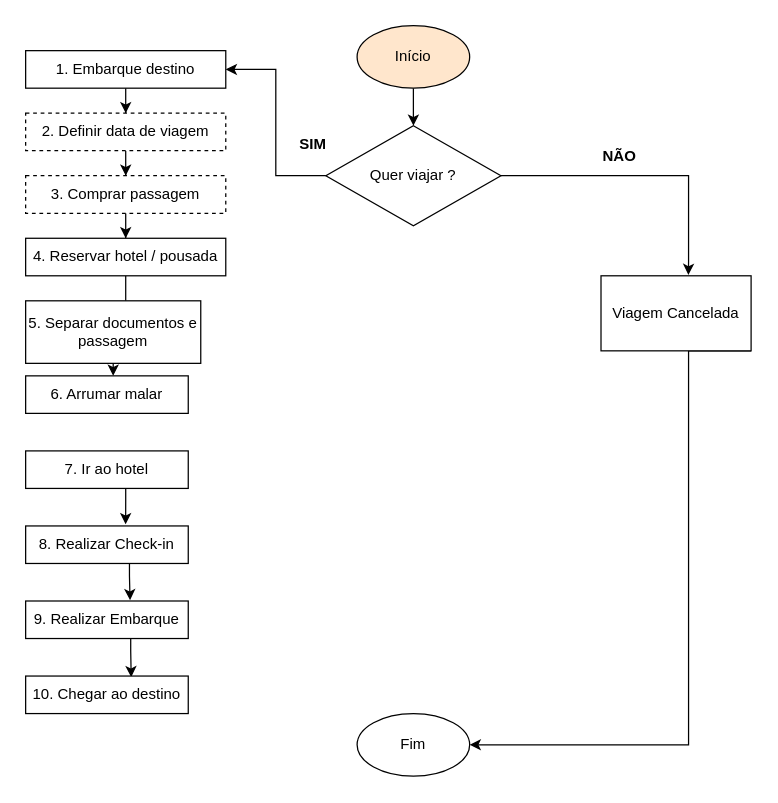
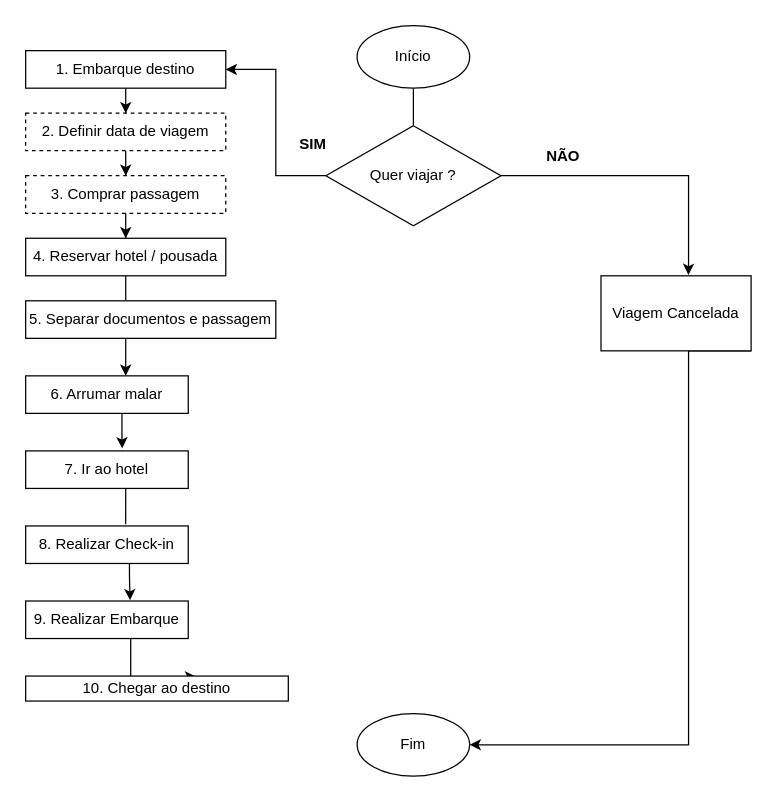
  <mxCell id="0" />
  <mxCell id="1" parent="0" />
- <mxCell id="2" value="" style="edgeStyle=orthogonalEdgeStyle;rounded=0;orthogonalLoop=1;jettySize=auto;html=1;" parent="1" source="3" target="6" edge="1"><mxGeometry relative="1" as="geometry" /></mxCell>
- <mxCell id="3" value="Início" style="ellipse;whiteSpace=wrap;html=1;fillColor=#ffe6cc;" parent="1" vertex="1"><mxGeometry x="285" y="20" width="90" height="50" as="geometry" /></mxCell>
+ <mxCell id="2" value="" style="edgeStyle=orthogonalEdgeStyle;rounded=0;orthogonalLoop=1;jettySize=auto;html=1;endArrow=none;" parent="1" source="3" target="6" edge="1"><mxGeometry relative="1" as="geometry" /></mxCell>
+ <mxCell id="3" value="Início" style="ellipse;whiteSpace=wrap;html=1;" parent="1" vertex="1"><mxGeometry x="285" y="20" width="90" height="50" as="geometry" /></mxCell>
  <mxCell id="4" value="Fim" style="ellipse;whiteSpace=wrap;html=1;" parent="1" vertex="1"><mxGeometry x="285" y="570" width="90" height="50" as="geometry" /></mxCell>
  <mxCell id="5" style="edgeStyle=orthogonalEdgeStyle;rounded=0;orthogonalLoop=1;jettySize=auto;html=1;entryX=1;entryY=0.5;entryDx=0;entryDy=0;" parent="1" source="6" target="8" edge="1"><mxGeometry relative="1" as="geometry" /></mxCell>
  <mxCell id="6" value="Quer viajar ?" style="rhombus;whiteSpace=wrap;html=1;" parent="1" vertex="1"><mxGeometry x="260" y="100" width="140" height="80" as="geometry" /></mxCell>
  <mxCell id="7" value="" style="edgeStyle=orthogonalEdgeStyle;rounded=0;orthogonalLoop=1;jettySize=auto;html=1;entryX=0.5;entryY=0;entryDx=0;entryDy=0;" parent="1" source="8" target="15" edge="1"><mxGeometry relative="1" as="geometry"><Array as="points" /></mxGeometry></mxCell>
  <mxCell id="8" value="1. Embarque destino" style="rounded=0;whiteSpace=wrap;html=1;" parent="1" vertex="1"><mxGeometry x="20" y="40" width="160" height="30" as="geometry" /></mxCell>
  <mxCell id="9" value="&lt;b&gt;SIM&lt;/b&gt;" style="text;html=1;align=center;verticalAlign=middle;whiteSpace=wrap;rounded=0;" parent="1" vertex="1"><mxGeometry x="220" y="100" width="60" height="30" as="geometry" /></mxCell>
  <mxCell id="10" style="edgeStyle=orthogonalEdgeStyle;rounded=0;orthogonalLoop=1;jettySize=auto;html=1;entryX=1;entryY=0.5;entryDx=0;entryDy=0;exitX=0.59;exitY=0.996;exitDx=0;exitDy=0;exitPerimeter=0;" parent="1" target="4" edge="1"><mxGeometry relative="1" as="geometry"><mxPoint x="600" y="280" as="sourcePoint" /><mxPoint x="424.2" y="595.24" as="targetPoint" /><Array as="points"><mxPoint x="550" y="280" /><mxPoint x="550" y="595" /></Array></mxGeometry></mxCell>
  <mxCell id="11" value="Viagem Cancelada" style="rounded=0;whiteSpace=wrap;html=1;" parent="1" vertex="1"><mxGeometry x="480" y="220" width="120" height="60" as="geometry" /></mxCell>
  <mxCell id="12" style="edgeStyle=orthogonalEdgeStyle;rounded=0;orthogonalLoop=1;jettySize=auto;html=1;entryX=0.582;entryY=-0.011;entryDx=0;entryDy=0;entryPerimeter=0;" parent="1" source="6" target="11" edge="1"><mxGeometry relative="1" as="geometry"><Array as="points"><mxPoint x="550" y="140" /><mxPoint x="550" y="209" /></Array></mxGeometry></mxCell>
- <mxCell id="13" value="&lt;b&gt;NÃO&lt;/b&gt;" style="text;html=1;align=center;verticalAlign=middle;whiteSpace=wrap;rounded=0;" parent="1" vertex="1"><mxGeometry x="465" y="110" width="60" height="30" as="geometry" /></mxCell>
+ <mxCell id="13" value="&lt;b&gt;NÃO&lt;/b&gt;" style="text;html=1;align=center;verticalAlign=middle;whiteSpace=wrap;rounded=0;" parent="1" vertex="1"><mxGeometry x="420" y="110" width="60" height="30" as="geometry" /></mxCell>
  <mxCell id="14" value="" style="edgeStyle=orthogonalEdgeStyle;rounded=0;orthogonalLoop=1;jettySize=auto;html=1;entryX=0.5;entryY=0;entryDx=0;entryDy=0;" parent="1" source="15" target="17" edge="1"><mxGeometry relative="1" as="geometry"><Array as="points" /></mxGeometry></mxCell>
  <mxCell id="15" value="2. Definir data de viagem" style="rounded=0;whiteSpace=wrap;html=1;dashed=1;" parent="1" vertex="1"><mxGeometry x="20" y="90" width="160" height="30" as="geometry" /></mxCell>
  <mxCell id="16" style="edgeStyle=orthogonalEdgeStyle;rounded=0;orthogonalLoop=1;jettySize=auto;html=1;entryX=0.5;entryY=0;entryDx=0;entryDy=0;" parent="1" source="17" target="19" edge="1"><mxGeometry relative="1" as="geometry" /></mxCell>
  <mxCell id="17" value="3. Comprar passagem" style="rounded=0;whiteSpace=wrap;html=1;dashed=1;" parent="1" vertex="1"><mxGeometry x="20" y="140" width="160" height="30" as="geometry" /></mxCell>
  <mxCell id="18" value="" style="edgeStyle=orthogonalEdgeStyle;rounded=0;orthogonalLoop=1;jettySize=auto;html=1;endArrow=none;" parent="1" source="19" target="21" edge="1"><mxGeometry relative="1" as="geometry"><Array as="points"><mxPoint x="110" y="270" /><mxPoint x="110" y="270" /></Array></mxGeometry></mxCell>
  <mxCell id="19" value="4. Reservar hotel / pousada" style="rounded=0;whiteSpace=wrap;html=1;" parent="1" vertex="1"><mxGeometry x="20" y="190" width="160" height="30" as="geometry" /></mxCell>
  <mxCell id="20" style="edgeStyle=orthogonalEdgeStyle;rounded=0;orthogonalLoop=1;jettySize=auto;html=1;" parent="1" source="21" target="23" edge="1"><mxGeometry relative="1" as="geometry"><Array as="points"><mxPoint x="100" y="290" /><mxPoint x="100" y="290" /></Array></mxGeometry></mxCell>
- <mxCell id="21" value="5. Separar documentos e passagem" style="rounded=0;whiteSpace=wrap;html=1;" parent="1" vertex="1"><mxGeometry x="20" y="240" width="140" height="50" as="geometry" /></mxCell>
+ <mxCell id="21" value="5. Separar documentos e passagem" style="rounded=0;whiteSpace=wrap;html=1;" parent="1" vertex="1"><mxGeometry x="20" y="240" width="200" height="30" as="geometry" /></mxCell>
+ <mxCell id="22" style="edgeStyle=orthogonalEdgeStyle;rounded=0;orthogonalLoop=1;jettySize=auto;html=1;entryX=0.594;entryY=-0.067;entryDx=0;entryDy=0;entryPerimeter=0;" parent="1" source="23" target="25" edge="1"><mxGeometry relative="1" as="geometry"><Array as="points"><mxPoint x="97" y="350" /><mxPoint x="97" y="350" /></Array></mxGeometry></mxCell>
  <mxCell id="23" value="6. Arrumar malar" style="rounded=0;whiteSpace=wrap;html=1;" parent="1" vertex="1"><mxGeometry x="20" y="300" width="130" height="30" as="geometry" /></mxCell>
- <mxCell id="24" style="edgeStyle=orthogonalEdgeStyle;rounded=0;orthogonalLoop=1;jettySize=auto;html=1;entryX=0.615;entryY=-0.044;entryDx=0;entryDy=0;entryPerimeter=0;" parent="1" source="25" target="27" edge="1"><mxGeometry relative="1" as="geometry"><Array as="points"><mxPoint x="100" y="400" /><mxPoint x="100" y="400" /></Array></mxGeometry></mxCell>
+ <mxCell id="24" style="edgeStyle=orthogonalEdgeStyle;rounded=0;orthogonalLoop=1;jettySize=auto;html=1;entryX=0.615;entryY=-0.044;entryDx=0;entryDy=0;entryPerimeter=0;endArrow=none;" parent="1" source="25" target="27" edge="1"><mxGeometry relative="1" as="geometry"><Array as="points"><mxPoint x="100" y="400" /><mxPoint x="100" y="400" /></Array></mxGeometry></mxCell>
  <mxCell id="25" value="7. Ir ao hotel" style="rounded=0;whiteSpace=wrap;html=1;" parent="1" vertex="1"><mxGeometry x="20" y="360" width="130" height="30" as="geometry" /></mxCell>
  <mxCell id="26" style="edgeStyle=orthogonalEdgeStyle;rounded=0;orthogonalLoop=1;jettySize=auto;html=1;entryX=0.642;entryY=-0.022;entryDx=0;entryDy=0;entryPerimeter=0;" parent="1" source="27" target="29" edge="1"><mxGeometry relative="1" as="geometry"><Array as="points"><mxPoint x="103" y="460" /><mxPoint x="103" y="460" /></Array></mxGeometry></mxCell>
  <mxCell id="27" value="8. Realizar Check-in" style="rounded=0;whiteSpace=wrap;html=1;" parent="1" vertex="1"><mxGeometry x="20" y="420" width="130" height="30" as="geometry" /></mxCell>
  <mxCell id="28" style="edgeStyle=orthogonalEdgeStyle;rounded=0;orthogonalLoop=1;jettySize=auto;html=1;entryX=0.649;entryY=0.03;entryDx=0;entryDy=0;entryPerimeter=0;" parent="1" source="29" target="30" edge="1"><mxGeometry relative="1" as="geometry"><Array as="points"><mxPoint x="104" y="520" /><mxPoint x="104" y="520" /></Array></mxGeometry></mxCell>
  <mxCell id="29" value="9. Realizar Embarque" style="rounded=0;whiteSpace=wrap;html=1;" parent="1" vertex="1"><mxGeometry x="20" y="480" width="130" height="30" as="geometry" /></mxCell>
- <mxCell id="30" value="10. Chegar ao destino" style="rounded=0;whiteSpace=wrap;html=1;" parent="1" vertex="1"><mxGeometry x="20" y="540" width="130" height="30" as="geometry" /></mxCell>
+ <mxCell id="30" value="10. Chegar ao destino" style="rounded=0;whiteSpace=wrap;html=1;" parent="1" vertex="1"><mxGeometry x="20" y="540" width="210" height="20" as="geometry" /></mxCell>
